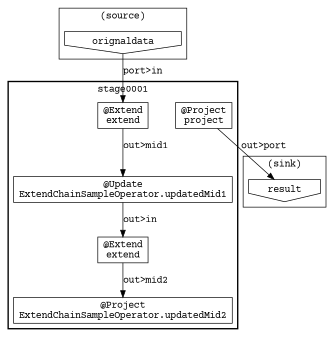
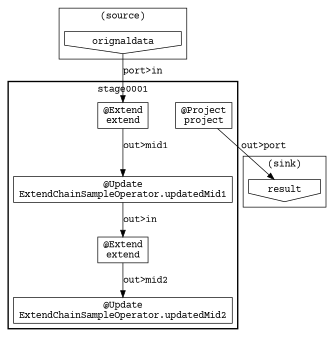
  digraph {
    fontname="Courier Prime"
    node [fontname="Courier Prime" shape=box]
    edge [fontname="Courier Prime"]
    n1 [label=orignaldata shape=invhouse]
    n2 [label=result shape=invhouse]
    n3 [label="@Project\nproject"]
    n4 [label="@Update\nExtendChainSampleOperator.updatedMid1"]
-   n5 [label="@Project\nExtendChainSampleOperator.updatedMid2"]
+   n5 [label="@Update\nExtendChainSampleOperator.updatedMid2"]
    n6 [label="@Extend\nextend"]
    n7 [label="@Extend\nextend"]
    subgraph cluster_1 {
      label="(source)"
      n1
    }
    subgraph cluster_2 {
      label="(sink)"
      n2
    }
    subgraph cluster_3 {
      label=stage0001
      style=bold
      n3
      n4
      n5
      n6
      n7
    }
    n1 -> n7 [label="port>in"]
    n3 -> n2 [label="out>port"]
    n4 -> n6 [label="out>in"]
    n6 -> n5 [label="out>mid2"]
    n7 -> n4 [label="out>mid1"]
  }
